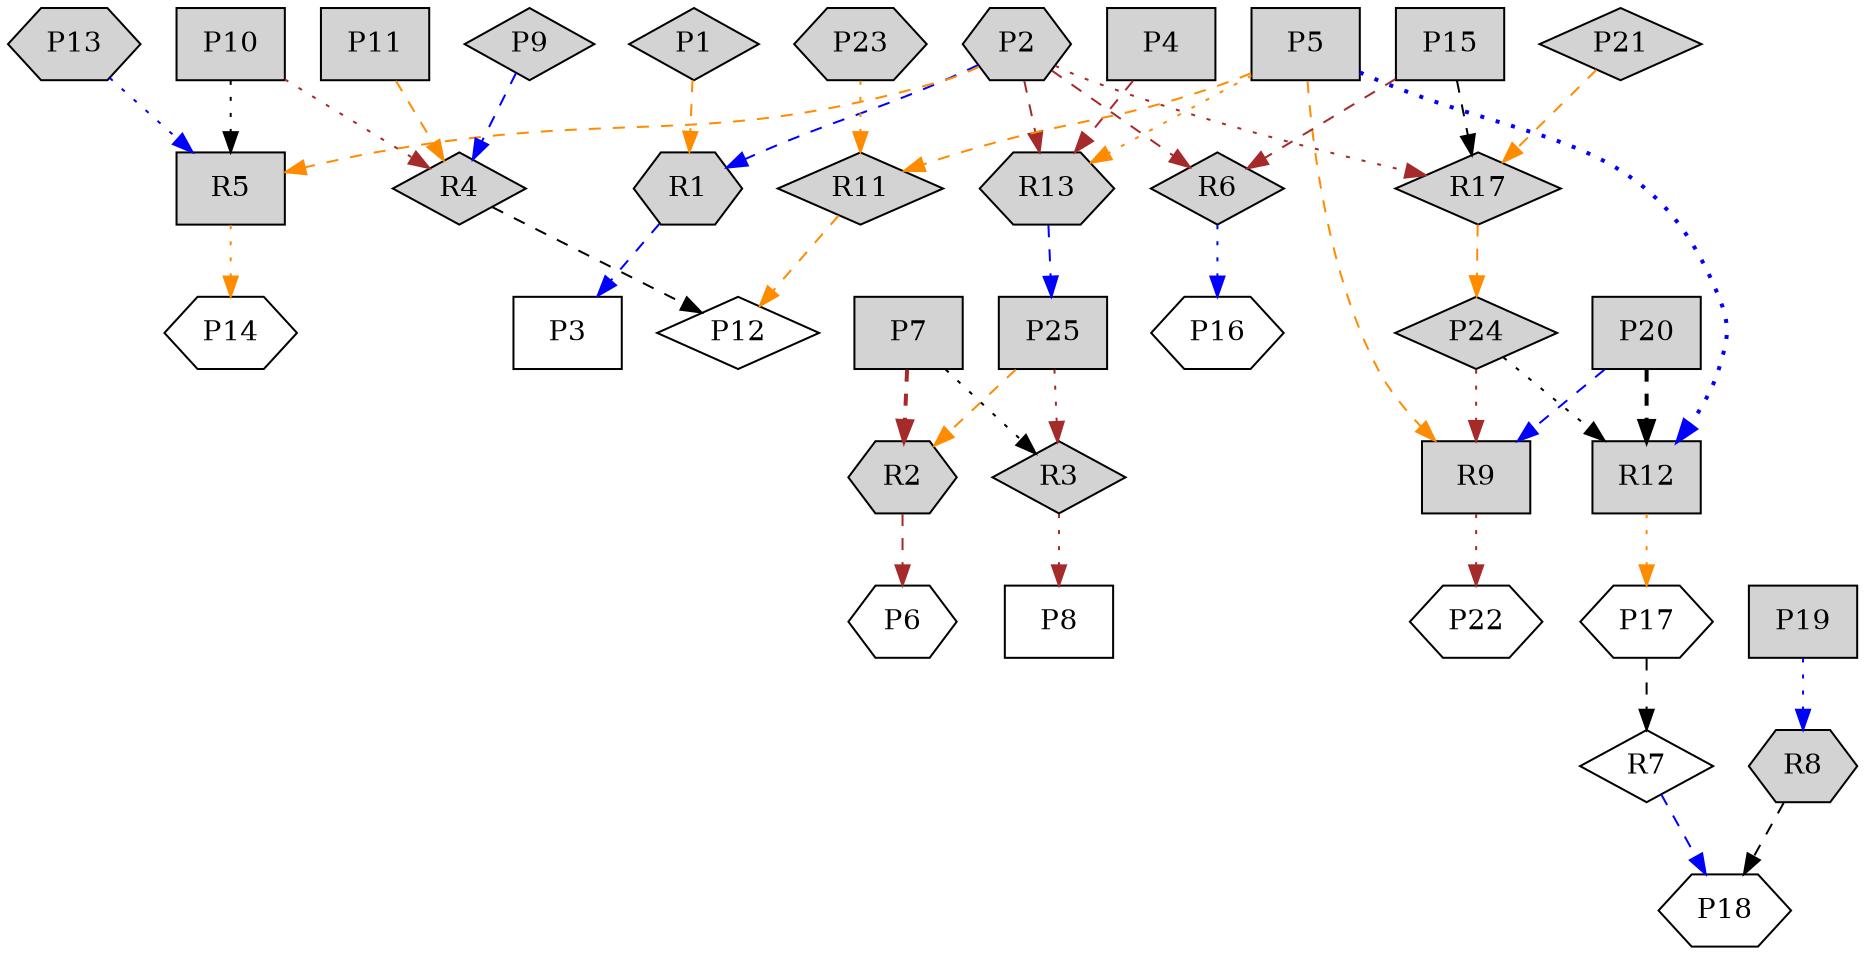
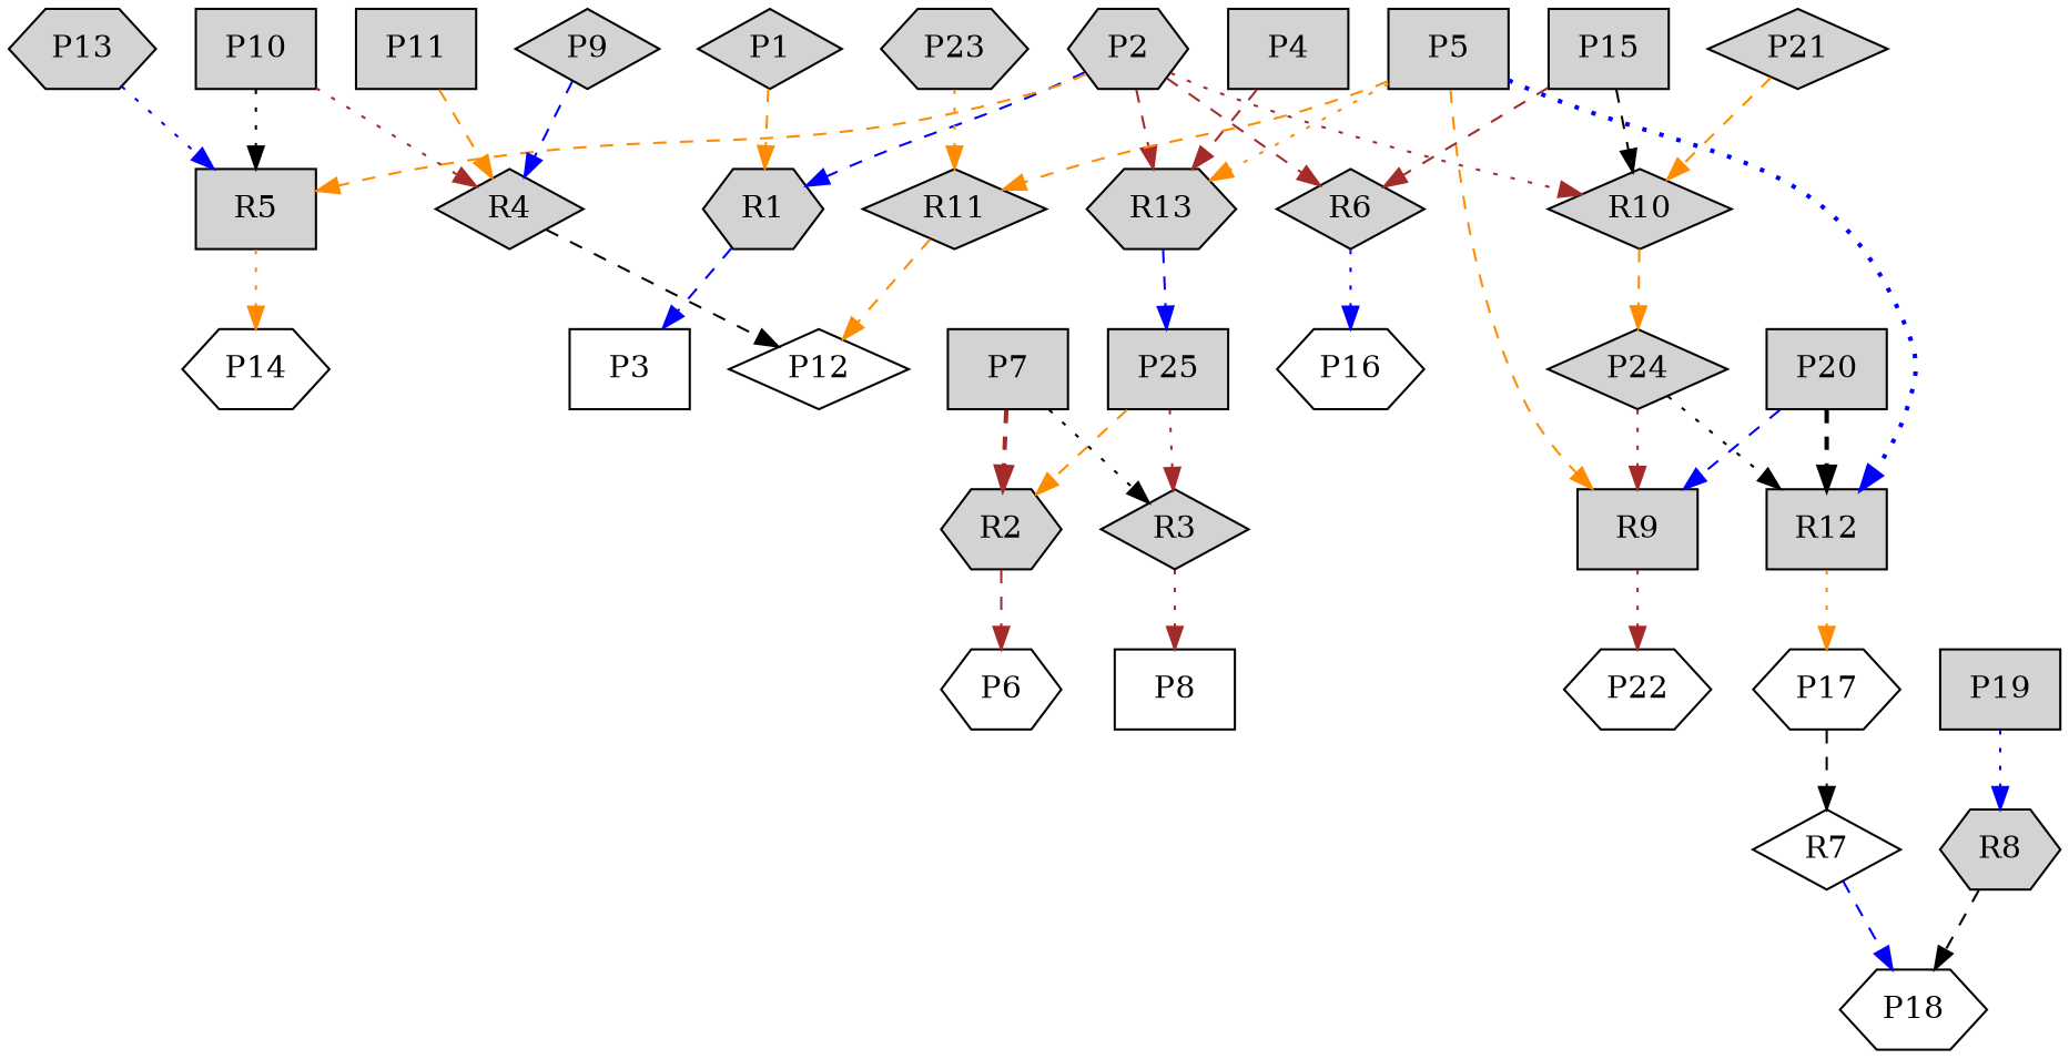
  strict digraph {
    node [fillcolor=lightgray shape=box style=filled]
    edge [color=darkorange style=dashed]
    n1 [label=P1 shape=diamond]
    n2 [label=R1 shape=hexagon]
    n3 [label=P3 fillcolor="" style=""]
    n4 [label=P2 shape=hexagon]
    n5 [label=R5]
    n6 [label=R6 shape=diamond]
-   n7 [label=R17 shape=diamond]
+   n7 [label=R10 shape=diamond]
    n8 [label=R13 shape=hexagon]
    n9 [label=P14 shape=hexagon fillcolor="" style=""]
    n10 [label=P16 shape=hexagon fillcolor="" style=""]
    n11 [label=P24 shape=diamond]
    n12 [label=P25]
    n13 [label=P4]
    n14 [label=P5]
    n15 [label=R9]
    n16 [label=R11 shape=diamond]
    n17 [label=R12]
    n18 [label=P22 shape=hexagon fillcolor="" style=""]
    n19 [label=P12 shape=diamond fillcolor="" style=""]
    n20 [label=P17 shape=hexagon fillcolor="" style=""]
    n21 [label=P6 shape=hexagon fillcolor="" style=""]
    n22 [label=P7]
    n23 [label=R2 shape=hexagon]
    n24 [label=R3 shape=diamond]
    n25 [label=P8 fillcolor="" style=""]
    n26 [label=P9 shape=diamond]
    n27 [label=R4 shape=diamond]
    n28 [label=P10]
    n29 [label=P11]
    n30 [label=P13 shape=hexagon]
    n31 [label=P15]
    n32 [label=R7 shape=diamond fillcolor="" style=""]
    n33 [label=P18 shape=hexagon fillcolor="" style=""]
    n34 [label=P19]
    n35 [label=R8 shape=hexagon]
    n36 [label=P20]
    n37 [label=P21 shape=diamond]
    n38 [label=P23 shape=hexagon]
    n1 -> n2
    n2 -> n3 [color=blue]
    n4 -> n2 [color=blue]
    n4 -> n5
    n4 -> n6 [color=brown]
    n4 -> n7 [color=brown style=dotted]
    n4 -> n8 [color=brown]
    n5 -> n9 [style=dotted]
    n6 -> n10 [color=blue style=dotted]
    n7 -> n11
    n8 -> n12 [color=blue]
    n11 -> n15 [color=brown style=dotted]
    n11 -> n17 [color=black style=dotted]
    n12 -> n23
    n12 -> n24 [color=brown style=dotted]
    n13 -> n8 [color=brown]
    n14 -> n8 [style=dotted]
    n14 -> n15
    n14 -> n16
    n14 -> n17 [color=blue penwidth=2 style=dotted]
    n15 -> n18 [color=brown style=dotted]
    n16 -> n19
    n17 -> n20 [style=dotted]
    n20 -> n32 [color=black]
    n22 -> n23 [color=brown penwidth=2]
    n22 -> n24 [color=black style=dotted]
    n23 -> n21 [color=brown]
    n24 -> n25 [color=brown style=dotted]
    n26 -> n27 [color=blue]
    n27 -> n19 [color=black]
    n28 -> n5 [color=black style=dotted]
    n28 -> n27 [color=brown style=dotted]
    n29 -> n27
    n30 -> n5 [color=blue style=dotted]
    n31 -> n6 [color=brown]
    n31 -> n7 [color=black]
    n32 -> n33 [color=blue]
    n34 -> n35 [color=blue style=dotted]
    n35 -> n33 [color=black]
    n36 -> n15 [color=blue]
    n36 -> n17 [color=black penwidth=2]
    n37 -> n7
    n38 -> n16 [style=dotted]
  }
